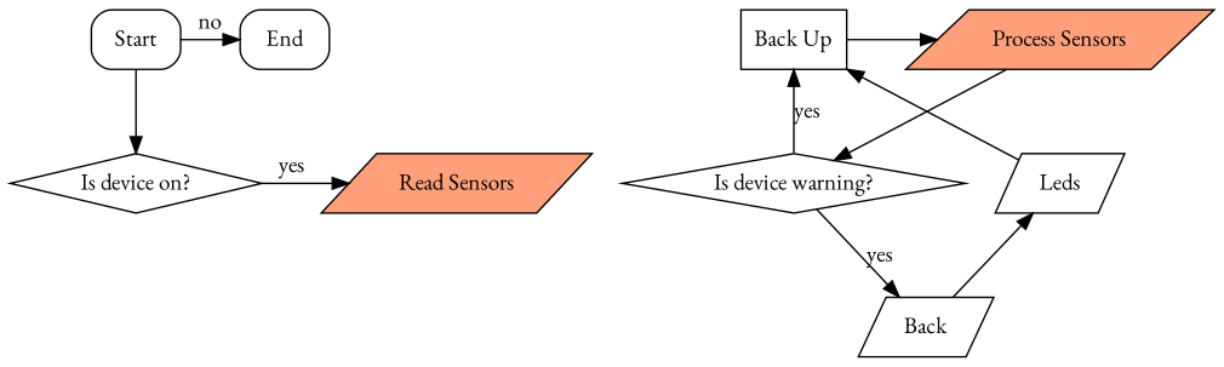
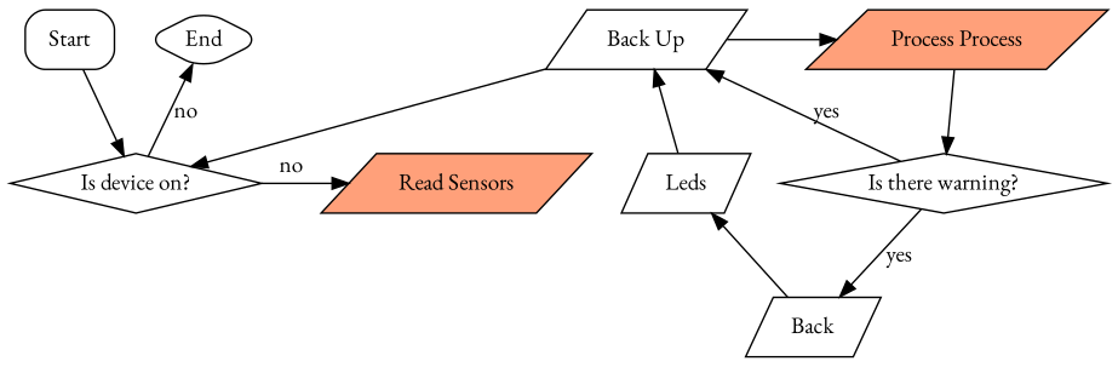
  digraph {
    fontname="EB Garamond"
    node [fontname="EB Garamond" shape=parallelogram]
    edge [fontname="EB Garamond"]
    n1 [label=Start shape=box style=rounded]
-   n2 [label=End shape=box style=rounded]
+   n2 [label=End shape=diamond style=rounded]
    n3 [fillcolor="#ffa07a" label="Read Sensors" style=filled]
    n4 [label="Is device on?" shape=diamond]
-   n5 [fillcolor="#ffa07a" label="Process Sensors" style=filled]
-   n6 [label="Back Up" shape=box]
+   n5 [fillcolor="#ffa07a" label="Process Process" style=filled]
+   n6 [label="Back Up"]
    n7 [label=Leds]
-   n8 [label="Is device warning?" shape=diamond]
+   n8 [label="Is there warning?" shape=diamond]
    n9 [label=Back]
    subgraph sub_1 {
      rank=same
      n1
      n2
    }
    subgraph sub_2 {
      rank=same
      n3
      n4
    }
    subgraph sub_3 {
      rank=same
      n5
      n6
    }
    subgraph sub_4 {
      rank=same
      n7
      n8
    }
    n1 -> n4
-   n1 -> n2 [label=no]
-   n4 -> n3 [label=yes]
+   n4 -> n2 [label=no]
+   n4 -> n3 [label=no]
    n5 -> n8
+   n6 -> n4
    n6 -> n5
    n7 -> n6
    n8 -> n6 [label=yes]
    n8 -> n9 [label=yes]
    n9 -> n7
  }
